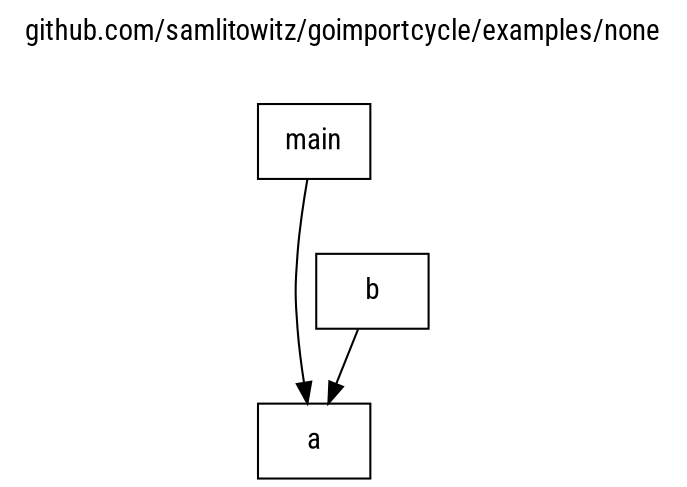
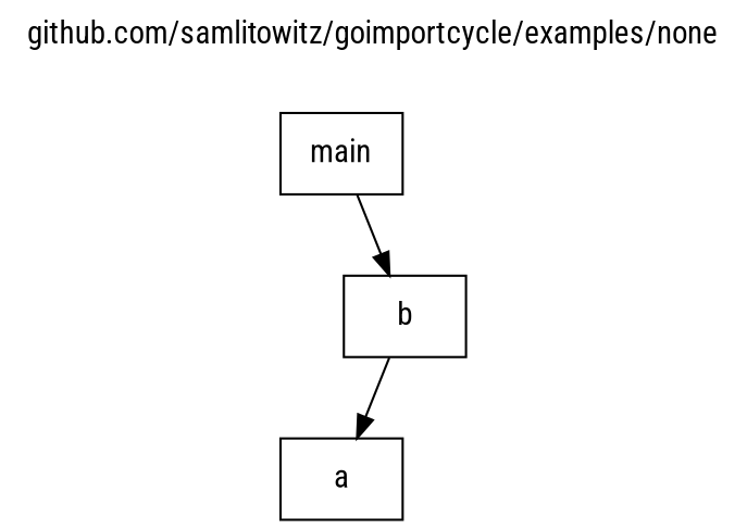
  digraph {
    fontname="Roboto Condensed"
    label="github.com/samlitowitz/goimportcycle/examples/none"
    labelloc=t
    rankdir=TB
    node [fillcolor="#ffffff" fontcolor="#000000" fontname="Roboto Condensed" shape=rect style=filled]
    edge [color="#000000" fontname="Roboto Condensed"]
    n1 [label=a]
    n2 [label=b]
    n3 [label=main]
    n2 -> n1
-   n3 -> n1
+   n3 -> n2
  }
